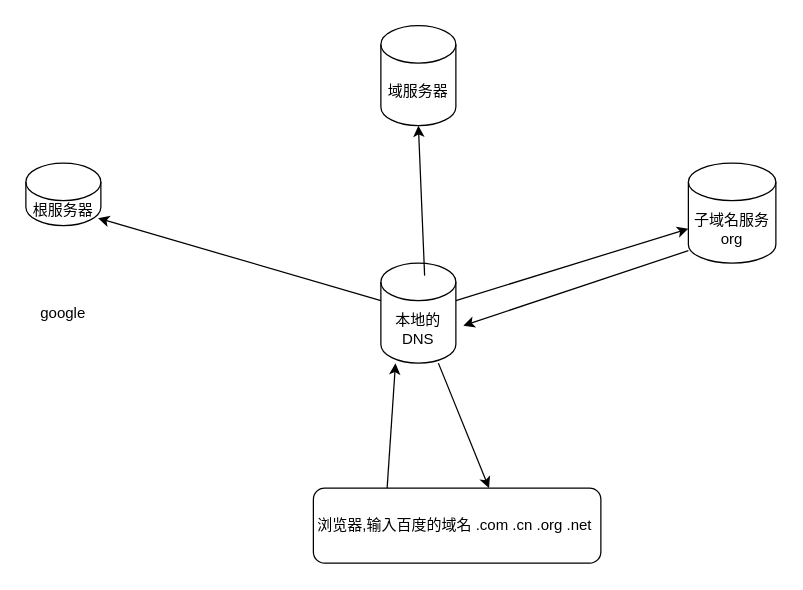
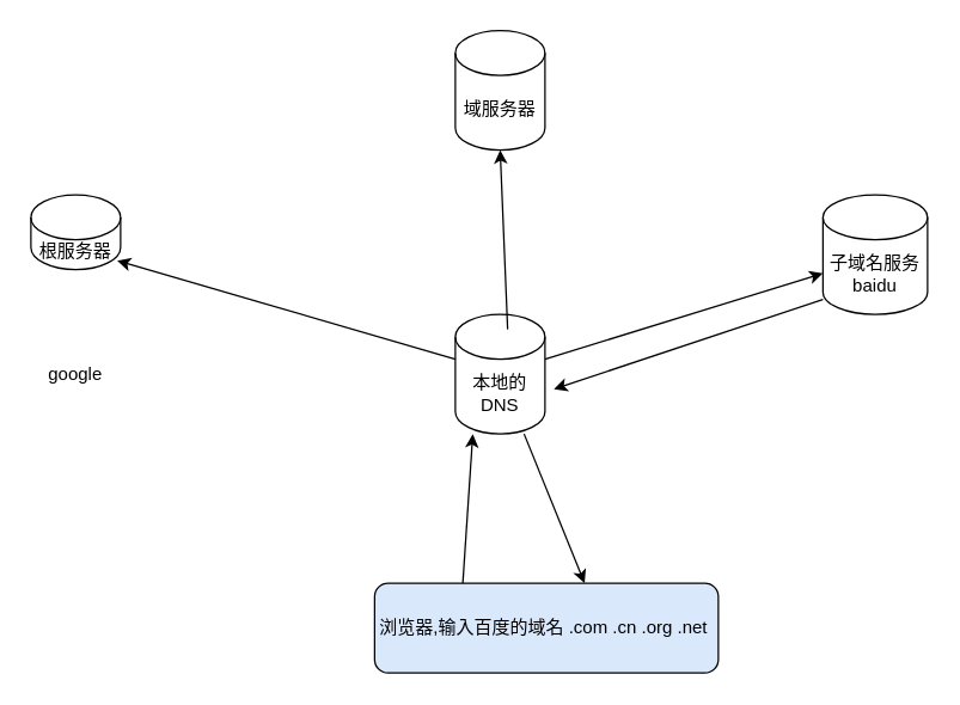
  <mxCell id="0" />
  <mxCell id="1" parent="0" />
- <mxCell id="2" value="浏览器,输入百度的域名 .com .cn .org .net&amp;nbsp;" style="rounded=1;whiteSpace=wrap;html=1;" vertex="1" parent="1"><mxGeometry x="250" y="390" width="230" height="60" as="geometry" /></mxCell>
+ <mxCell id="2" value="浏览器,输入百度的域名 .com .cn .org .net&amp;nbsp;" style="rounded=1;whiteSpace=wrap;html=1;fillColor=#dae8fc;" vertex="1" parent="1"><mxGeometry x="250" y="390" width="230" height="60" as="geometry" /></mxCell>
  <mxCell id="3" value="本地的DNS" style="shape=cylinder3;whiteSpace=wrap;html=1;boundedLbl=1;backgroundOutline=1;size=15;" vertex="1" parent="1"><mxGeometry x="304" y="210" width="60" height="80" as="geometry" /></mxCell>
  <mxCell id="4" value="" style="endArrow=classic;html=1;rounded=0;entryX=0.195;entryY=1.002;entryDx=0;entryDy=0;entryPerimeter=0;" edge="1" parent="1" target="3"><mxGeometry width="50" height="50" relative="1" as="geometry"><mxPoint x="309" y="390" as="sourcePoint" /><mxPoint x="359" y="340" as="targetPoint" /></mxGeometry></mxCell>
  <mxCell id="5" value="" style="endArrow=classic;html=1;rounded=0;entryX=0.611;entryY=0;entryDx=0;entryDy=0;entryPerimeter=0;" edge="1" parent="1" target="2"><mxGeometry width="50" height="50" relative="1" as="geometry"><mxPoint x="350" y="290" as="sourcePoint" /><mxPoint x="400" y="240" as="targetPoint" /></mxGeometry></mxCell>
  <mxCell id="6" value="根服务器" style="shape=cylinder3;whiteSpace=wrap;html=1;boundedLbl=1;backgroundOutline=1;size=15;" vertex="1" parent="1"><mxGeometry x="20" y="130" width="60" height="50" as="geometry" /></mxCell>
  <mxCell id="7" value="" style="endArrow=classic;html=1;rounded=0;entryX=0.963;entryY=0.881;entryDx=0;entryDy=0;entryPerimeter=0;" edge="1" parent="1" target="6"><mxGeometry width="50" height="50" relative="1" as="geometry"><mxPoint x="304" y="240" as="sourcePoint" /><mxPoint x="354" y="190" as="targetPoint" /></mxGeometry></mxCell>
  <mxCell id="8" value="google" style="text;html=1;strokeColor=none;fillColor=none;align=center;verticalAlign=middle;whiteSpace=wrap;rounded=0;" vertex="1" parent="1"><mxGeometry x="20" y="235" width="60" height="30" as="geometry" /></mxCell>
  <mxCell id="9" value="域服务器" style="shape=cylinder3;whiteSpace=wrap;html=1;boundedLbl=1;backgroundOutline=1;size=15;" vertex="1" parent="1"><mxGeometry x="304" y="20" width="60" height="80" as="geometry" /></mxCell>
  <mxCell id="10" value="" style="endArrow=classic;html=1;rounded=0;entryX=0.5;entryY=1;entryDx=0;entryDy=0;entryPerimeter=0;" edge="1" parent="1" target="9"><mxGeometry width="50" height="50" relative="1" as="geometry"><mxPoint x="339" y="220" as="sourcePoint" /><mxPoint x="389" y="170" as="targetPoint" /></mxGeometry></mxCell>
- <mxCell id="11" value="子域名服务&lt;br&gt;org" style="shape=cylinder3;whiteSpace=wrap;html=1;boundedLbl=1;backgroundOutline=1;size=15;" vertex="1" parent="1"><mxGeometry x="550" y="130" width="70" height="80" as="geometry" /></mxCell>
+ <mxCell id="11" value="子域名服务&lt;br&gt;baidu" style="shape=cylinder3;whiteSpace=wrap;html=1;boundedLbl=1;backgroundOutline=1;size=15;" vertex="1" parent="1"><mxGeometry x="550" y="130" width="70" height="80" as="geometry" /></mxCell>
  <mxCell id="12" value="" style="endArrow=classic;html=1;rounded=0;entryX=0;entryY=0;entryDx=0;entryDy=52.5;entryPerimeter=0;" edge="1" parent="1" target="11"><mxGeometry width="50" height="50" relative="1" as="geometry"><mxPoint x="364" y="240" as="sourcePoint" /><mxPoint x="414" y="190" as="targetPoint" /></mxGeometry></mxCell>
  <mxCell id="13" value="" style="endArrow=classic;html=1;rounded=0;" edge="1" parent="1"><mxGeometry width="50" height="50" relative="1" as="geometry"><mxPoint x="550" y="200" as="sourcePoint" /><mxPoint x="370" y="260" as="targetPoint" /></mxGeometry></mxCell>
